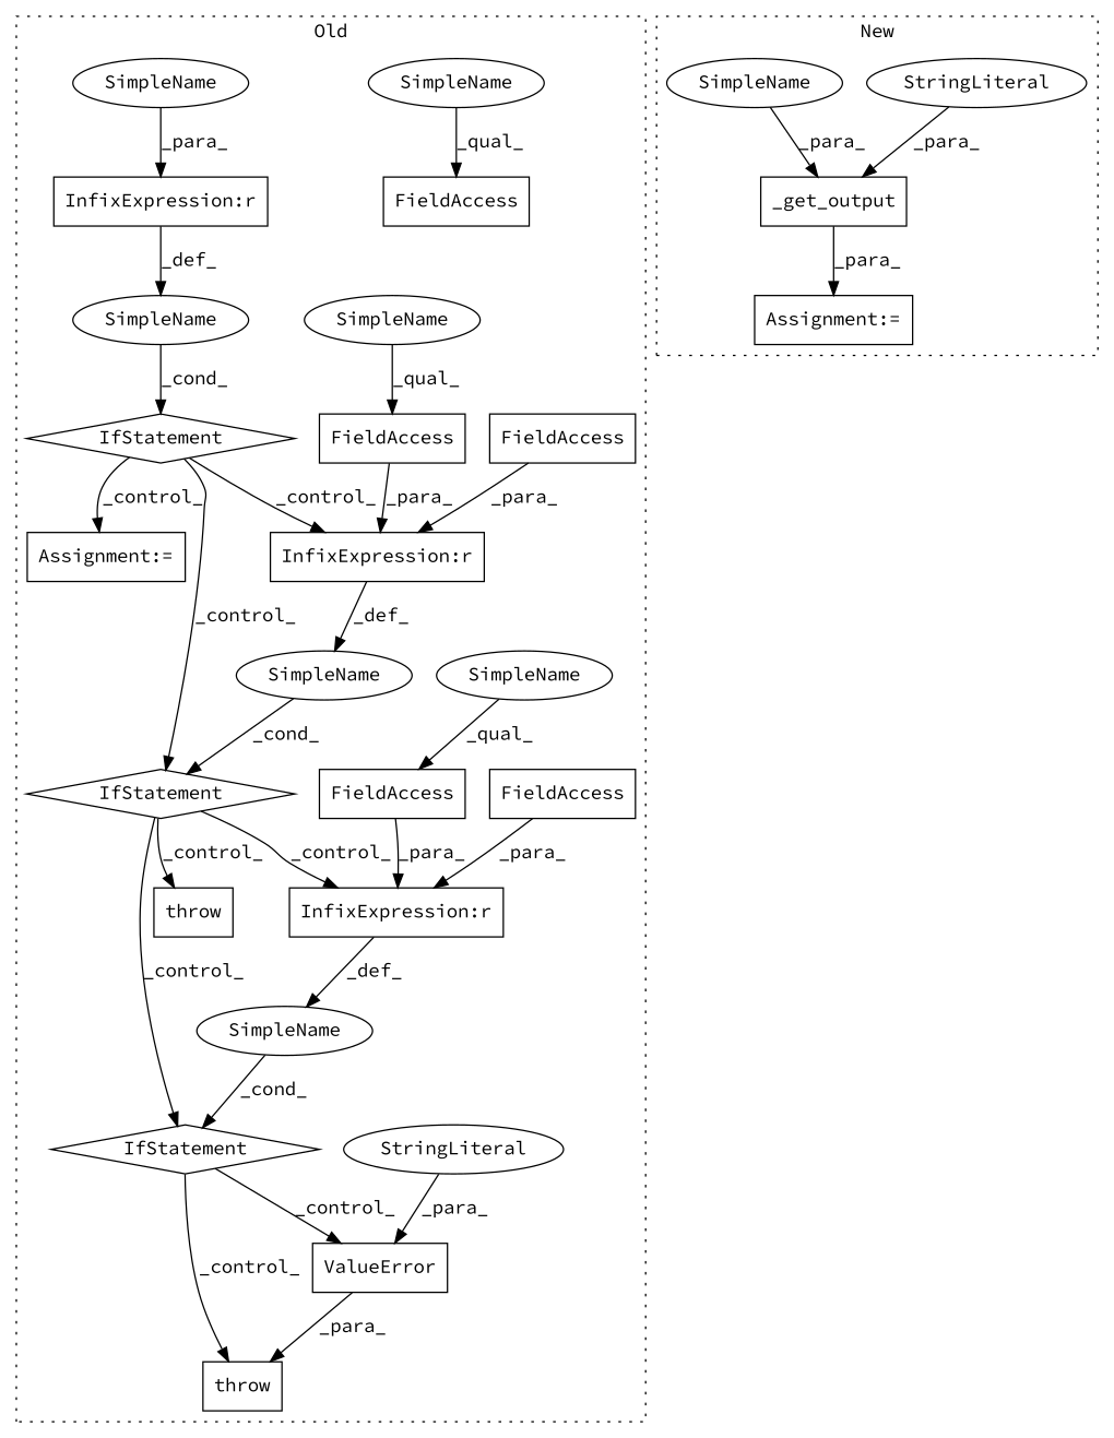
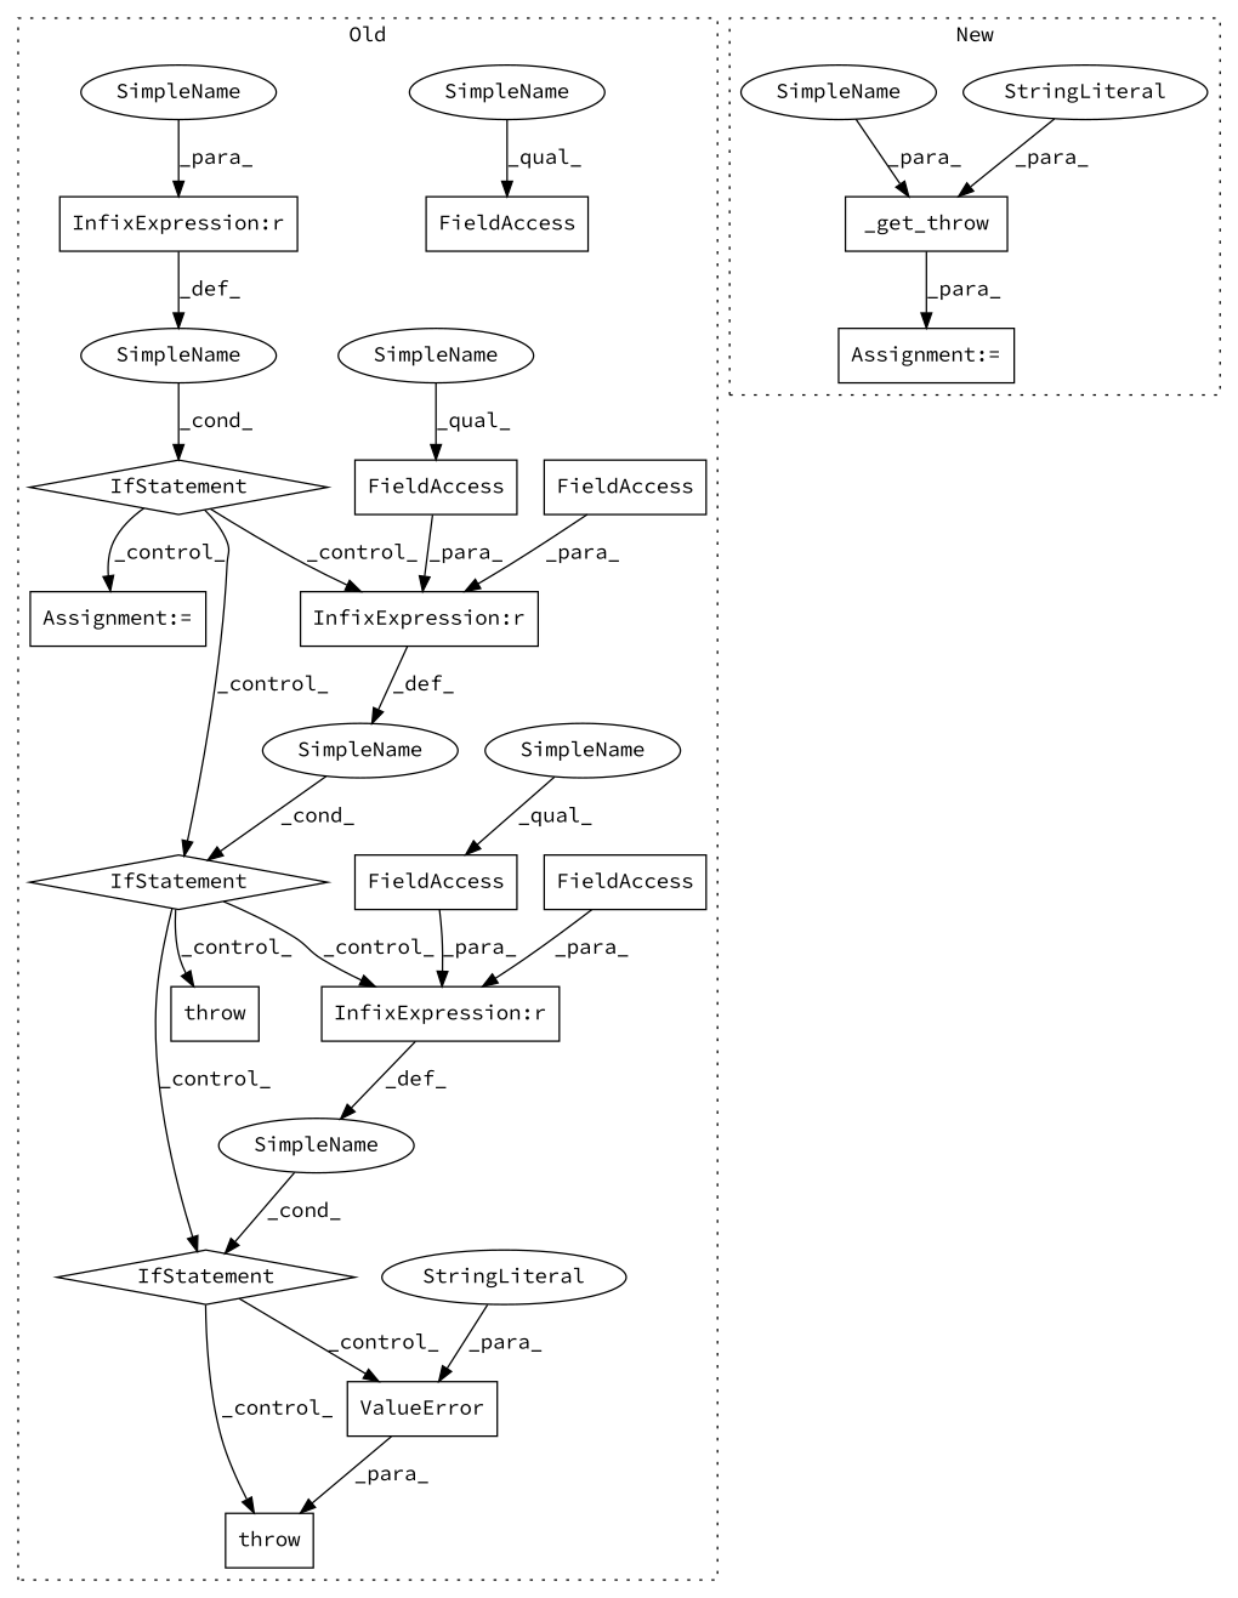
  digraph {
    fontname="Source Code Pro"
    node [a=42 l=6 shape=box fontname="Source Code Pro"]
    edge [fontname="Source Code Pro"]
    n1 [a=25 l="4,2" label=IfStatement s="1945,1969" shape=diamond]
    n2 [label=SimpleName shape=ellipse l=""]
    n3 [a=27 l=4 label="InfixExpression:r" s=2211]
    n4 [label=SimpleName shape=ellipse l=""]
    n5 [a=27 l=4 label="InfixExpression:r" s=1867]
    n6 [a=27 l=4 label="InfixExpression:r" s=1961]
    n7 [a=22 l=12 label=FieldAccess s=2068]
    n8 [a=53 label=throw s=1981]
    n9 [a=22 l=13 label=FieldAccess s=2215]
    n10 [a=53 label=throw s=2240]
    n11 [label=SimpleName shape=ellipse l=""]
    n12 [a=25 l="4,2" label=IfStatement s="2195,2228" shape=diamond]
    n13 [a=22 l=4 label=FieldAccess s=1965]
    n14 [a=22 l=12 label=FieldAccess s=2199]
    n15 [a=22 l=12 label=FieldAccess s=1949]
    n16 [a=25 l="4,2" label=IfStatement s="1857,1875" shape=diamond]
    n17 [a=32 l="11,1" label=ValueError s="2246,2324"]
    n18 [a=45 l=67 label=StringLiteral s=2257 shape=ellipse]
    n19 [a=7 l=1 label="Assignment:=" s=1891]
    n20 [label=SimpleName s=2199 shape=ellipse]
    n21 [label=SimpleName s=1949 shape=ellipse]
    n22 [label=SimpleName s=2068 shape=ellipse]
    n23 [label=SimpleName s=1861 shape=ellipse]
-   n24 [a=32 l="12,1" label=_get_output s="1111,1160"]
+   n24 [a=32 l="12,1" label=_get_throw s="1111,1160"]
    n25 [a=45 l=17 label=StringLiteral s=1138 shape=ellipse]
    n26 [a=7 l=1 label="Assignment:=" s=1110]
    n27 [label=SimpleName s=1131 shape=ellipse]
    subgraph cluster_1 {
      label=Old
      style=dotted
      n1
      n2
      n3
      n4
      n5
      n6
      n7
      n8
      n9
      n10
      n11
      n12
      n13
      n14
      n15
      n16
      n17
      n18
      n19
      n20
      n21
      n22
      n23
    }
    subgraph cluster_2 {
      label=New
      style=dotted
      n24
      n25
      n26
      n27
    }
    n1 -> n3 [label=_control_]
    n1 -> n8 [label=_control_]
    n1 -> n12 [label=_control_]
    n2 -> n16 [label=_cond_]
    n3 -> n11 [label=_def_]
    n4 -> n1 [label=_cond_]
    n5 -> n2 [label=_def_]
    n6 -> n4 [label=_def_]
    n9 -> n3 [label=_para_]
    n11 -> n12 [label=_cond_]
    n12 -> n10 [label=_control_]
    n12 -> n17 [label=_control_]
    n13 -> n6 [label=_para_]
    n14 -> n3 [label=_para_]
    n15 -> n6 [label=_para_]
    n16 -> n1 [label=_control_]
    n16 -> n6 [label=_control_]
    n16 -> n19 [label=_control_]
    n17 -> n10 [label=_para_]
    n18 -> n17 [label=_para_]
    n20 -> n14 [label=_qual_]
    n21 -> n15 [label=_qual_]
    n22 -> n7 [label=_qual_]
    n23 -> n5 [label=_para_]
    n24 -> n26 [label=_para_]
    n25 -> n24 [label=_para_]
    n27 -> n24 [label=_para_]
  }
